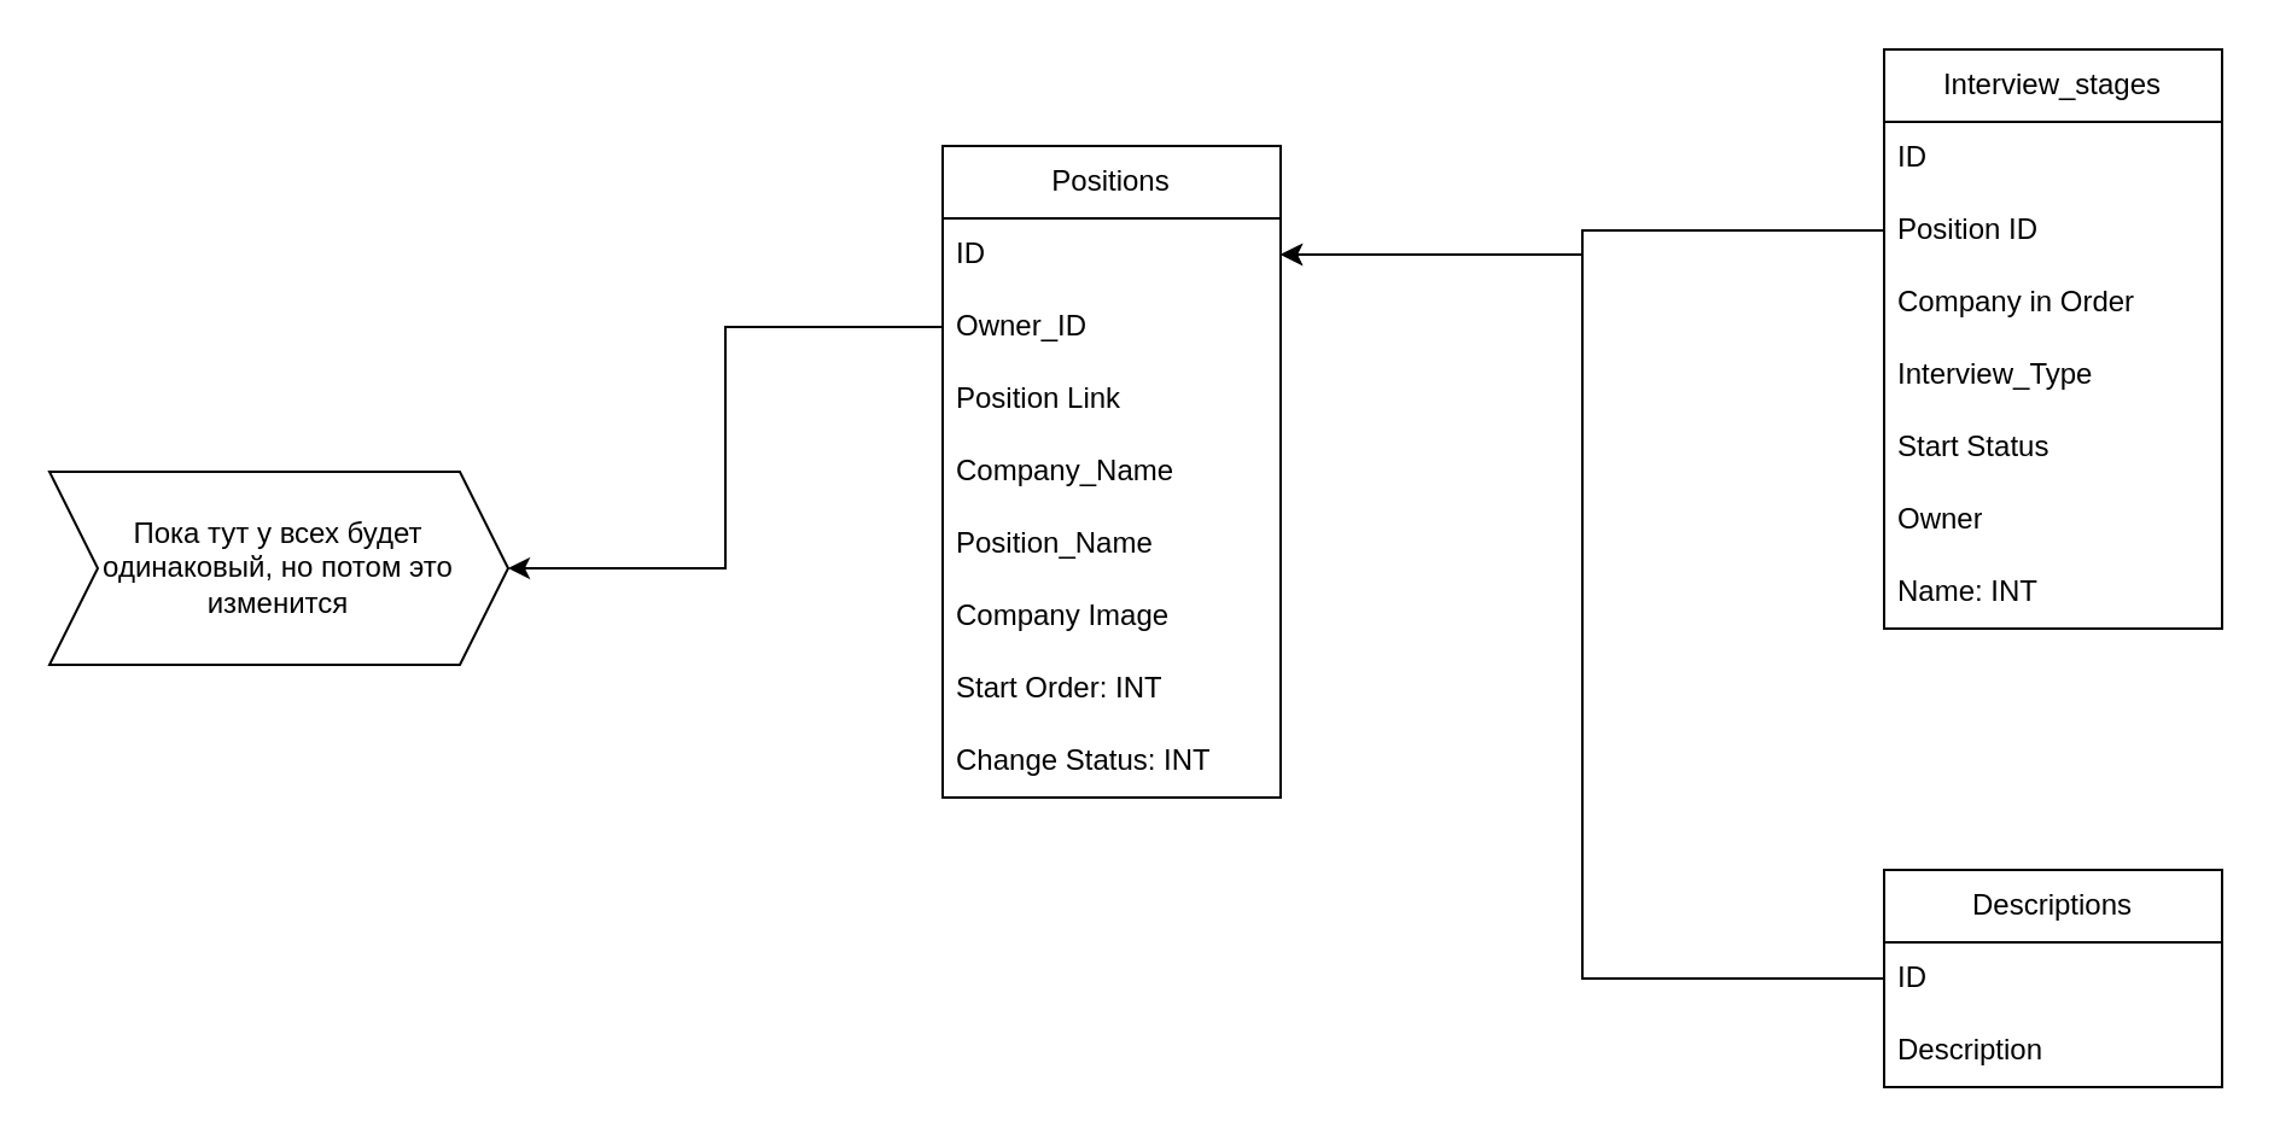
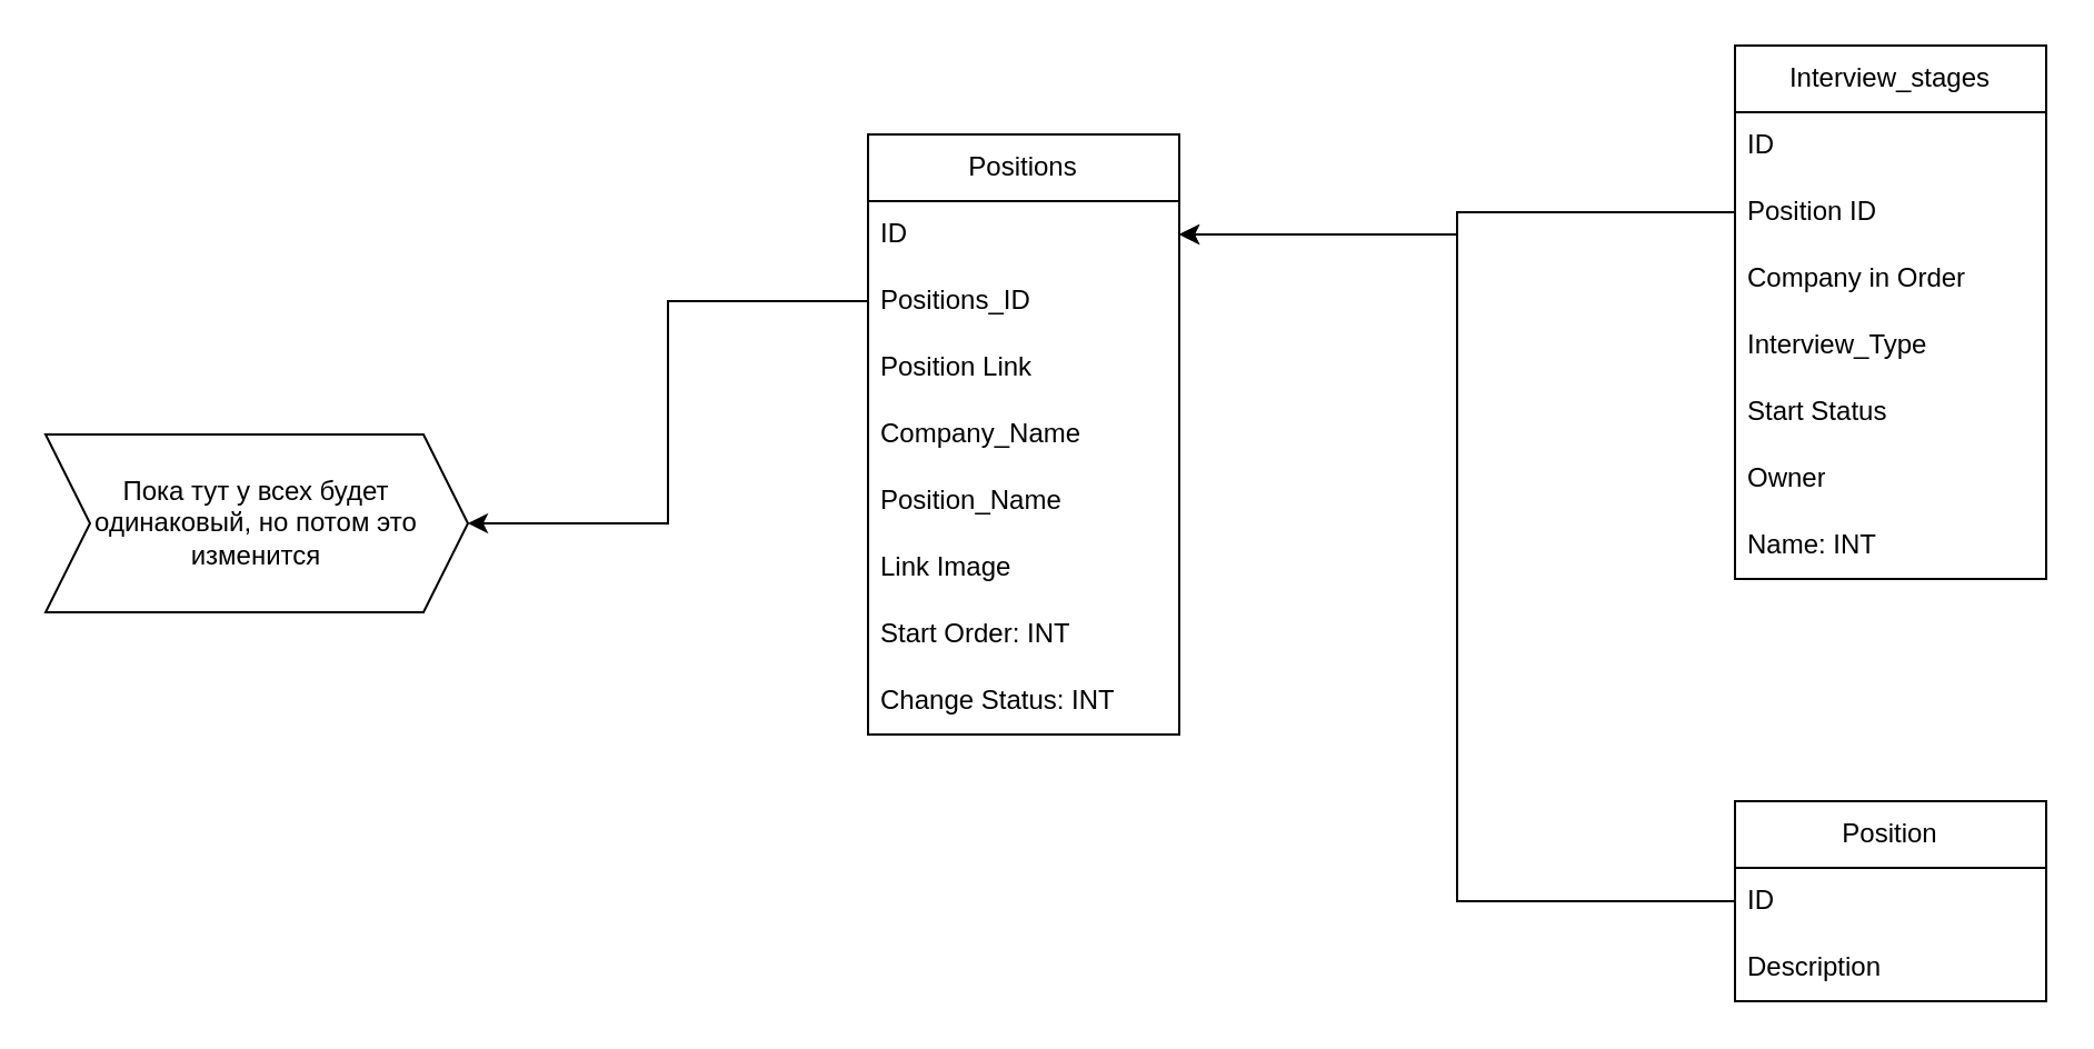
  <mxCell id="0" />
  <mxCell id="1" parent="0" />
  <mxCell id="2" value="Positions" style="swimlane;fontStyle=0;childLayout=stackLayout;horizontal=1;startSize=30;horizontalStack=0;resizeParent=1;resizeParentMax=0;resizeLast=0;collapsible=1;marginBottom=0;whiteSpace=wrap;html=1;" parent="1" vertex="1"><mxGeometry x="390" y="60" width="140" height="270" as="geometry"><mxRectangle x="110" y="170" width="60" height="30" as="alternateBounds" /></mxGeometry></mxCell>
  <mxCell id="3" value="ID" style="text;strokeColor=none;fillColor=none;align=left;verticalAlign=middle;spacingLeft=4;spacingRight=4;overflow=hidden;points=[[0,0.5],[1,0.5]];portConstraint=eastwest;rotatable=0;whiteSpace=wrap;html=1;" parent="2" vertex="1"><mxGeometry y="30" width="140" height="30" as="geometry" /></mxCell>
- <mxCell id="4" value="Owner_ID" style="text;strokeColor=none;fillColor=none;align=left;verticalAlign=middle;spacingLeft=4;spacingRight=4;overflow=hidden;points=[[0,0.5],[1,0.5]];portConstraint=eastwest;rotatable=0;whiteSpace=wrap;html=1;" parent="2" vertex="1"><mxGeometry y="60" width="140" height="30" as="geometry" /></mxCell>
+ <mxCell id="4" value="Positions_ID" style="text;strokeColor=none;fillColor=none;align=left;verticalAlign=middle;spacingLeft=4;spacingRight=4;overflow=hidden;points=[[0,0.5],[1,0.5]];portConstraint=eastwest;rotatable=0;whiteSpace=wrap;html=1;" parent="2" vertex="1"><mxGeometry y="60" width="140" height="30" as="geometry" /></mxCell>
  <mxCell id="5" value="Position Link" style="text;strokeColor=none;fillColor=none;align=left;verticalAlign=middle;spacingLeft=4;spacingRight=4;overflow=hidden;points=[[0,0.5],[1,0.5]];portConstraint=eastwest;rotatable=0;whiteSpace=wrap;html=1;" parent="2" vertex="1"><mxGeometry y="90" width="140" height="30" as="geometry" /></mxCell>
  <mxCell id="6" value="Company_Name" style="text;strokeColor=none;fillColor=none;align=left;verticalAlign=middle;spacingLeft=4;spacingRight=4;overflow=hidden;points=[[0,0.5],[1,0.5]];portConstraint=eastwest;rotatable=0;whiteSpace=wrap;html=1;" parent="2" vertex="1"><mxGeometry y="120" width="140" height="30" as="geometry" /></mxCell>
  <mxCell id="7" value="Position_Name" style="text;strokeColor=none;fillColor=none;align=left;verticalAlign=middle;spacingLeft=4;spacingRight=4;overflow=hidden;points=[[0,0.5],[1,0.5]];portConstraint=eastwest;rotatable=0;whiteSpace=wrap;html=1;" parent="2" vertex="1"><mxGeometry y="150" width="140" height="30" as="geometry" /></mxCell>
- <mxCell id="8" value="Company Image" style="text;strokeColor=none;fillColor=none;align=left;verticalAlign=middle;spacingLeft=4;spacingRight=4;overflow=hidden;points=[[0,0.5],[1,0.5]];portConstraint=eastwest;rotatable=0;whiteSpace=wrap;html=1;" vertex="1" parent="2"><mxGeometry y="180" width="140" height="30" as="geometry" /></mxCell>
+ <mxCell id="8" value="Link Image" style="text;strokeColor=none;fillColor=none;align=left;verticalAlign=middle;spacingLeft=4;spacingRight=4;overflow=hidden;points=[[0,0.5],[1,0.5]];portConstraint=eastwest;rotatable=0;whiteSpace=wrap;html=1;" vertex="1" parent="2"><mxGeometry y="180" width="140" height="30" as="geometry" /></mxCell>
  <mxCell id="9" value="Start Order: INT" style="text;strokeColor=none;fillColor=none;align=left;verticalAlign=middle;spacingLeft=4;spacingRight=4;overflow=hidden;points=[[0,0.5],[1,0.5]];portConstraint=eastwest;rotatable=0;whiteSpace=wrap;html=1;" parent="2" vertex="1"><mxGeometry y="210" width="140" height="30" as="geometry" /></mxCell>
  <mxCell id="10" value="Change Status: INT" style="text;strokeColor=none;fillColor=none;align=left;verticalAlign=middle;spacingLeft=4;spacingRight=4;overflow=hidden;points=[[0,0.5],[1,0.5]];portConstraint=eastwest;rotatable=0;whiteSpace=wrap;html=1;" parent="2" vertex="1"><mxGeometry y="240" width="140" height="30" as="geometry" /></mxCell>
  <mxCell id="11" value="Interview_stages" style="swimlane;fontStyle=0;childLayout=stackLayout;horizontal=1;startSize=30;horizontalStack=0;resizeParent=1;resizeParentMax=0;resizeLast=0;collapsible=1;marginBottom=0;whiteSpace=wrap;html=1;" parent="1" vertex="1"><mxGeometry x="780" y="20" width="140" height="240" as="geometry" /></mxCell>
  <mxCell id="12" value="ID" style="text;strokeColor=none;fillColor=none;align=left;verticalAlign=middle;spacingLeft=4;spacingRight=4;overflow=hidden;points=[[0,0.5],[1,0.5]];portConstraint=eastwest;rotatable=0;whiteSpace=wrap;html=1;" parent="11" vertex="1"><mxGeometry y="30" width="140" height="30" as="geometry" /></mxCell>
  <mxCell id="13" value="Position ID" style="text;strokeColor=none;fillColor=none;align=left;verticalAlign=middle;spacingLeft=4;spacingRight=4;overflow=hidden;points=[[0,0.5],[1,0.5]];portConstraint=eastwest;rotatable=0;whiteSpace=wrap;html=1;" parent="11" vertex="1"><mxGeometry y="60" width="140" height="30" as="geometry" /></mxCell>
  <mxCell id="14" value="Company in Order" style="text;strokeColor=none;fillColor=none;align=left;verticalAlign=middle;spacingLeft=4;spacingRight=4;overflow=hidden;points=[[0,0.5],[1,0.5]];portConstraint=eastwest;rotatable=0;whiteSpace=wrap;html=1;" parent="11" vertex="1"><mxGeometry y="90" width="140" height="30" as="geometry" /></mxCell>
  <mxCell id="15" value="Interview_Type" style="text;strokeColor=none;fillColor=none;align=left;verticalAlign=middle;spacingLeft=4;spacingRight=4;overflow=hidden;points=[[0,0.5],[1,0.5]];portConstraint=eastwest;rotatable=0;whiteSpace=wrap;html=1;" parent="11" vertex="1"><mxGeometry y="120" width="140" height="30" as="geometry" /></mxCell>
  <mxCell id="16" value="Start Status" style="text;strokeColor=none;fillColor=none;align=left;verticalAlign=middle;spacingLeft=4;spacingRight=4;overflow=hidden;points=[[0,0.5],[1,0.5]];portConstraint=eastwest;rotatable=0;whiteSpace=wrap;html=1;" parent="11" vertex="1"><mxGeometry y="150" width="140" height="30" as="geometry" /></mxCell>
  <mxCell id="17" value="Owner" style="text;strokeColor=none;fillColor=none;align=left;verticalAlign=middle;spacingLeft=4;spacingRight=4;overflow=hidden;points=[[0,0.5],[1,0.5]];portConstraint=eastwest;rotatable=0;whiteSpace=wrap;html=1;" parent="11" vertex="1"><mxGeometry y="180" width="140" height="30" as="geometry" /></mxCell>
  <mxCell id="18" value="Name: INT" style="text;strokeColor=none;fillColor=none;align=left;verticalAlign=middle;spacingLeft=4;spacingRight=4;overflow=hidden;points=[[0,0.5],[1,0.5]];portConstraint=eastwest;rotatable=0;whiteSpace=wrap;html=1;" parent="11" vertex="1"><mxGeometry y="210" width="140" height="30" as="geometry" /></mxCell>
  <mxCell id="19" style="edgeStyle=orthogonalEdgeStyle;rounded=0;orthogonalLoop=1;jettySize=auto;html=1;exitX=0;exitY=0.5;exitDx=0;exitDy=0;entryX=1;entryY=0.5;entryDx=0;entryDy=0;" parent="1" source="4" target="20" edge="1"><mxGeometry relative="1" as="geometry"><mxPoint x="430" y="235" as="targetPoint" /></mxGeometry></mxCell>
  <mxCell id="20" value="Пока тут у всех будет одинаковый, но потом это изменится" style="shape=step;perimeter=stepPerimeter;whiteSpace=wrap;html=1;fixedSize=1;" parent="1" vertex="1"><mxGeometry x="20" y="195" width="190" height="80" as="geometry" /></mxCell>
- <mxCell id="21" value="Descriptions" style="swimlane;fontStyle=0;childLayout=stackLayout;horizontal=1;startSize=30;horizontalStack=0;resizeParent=1;resizeParentMax=0;resizeLast=0;collapsible=1;marginBottom=0;whiteSpace=wrap;html=1;" parent="1" vertex="1"><mxGeometry x="780" y="360" width="140" height="90" as="geometry" /></mxCell>
+ <mxCell id="21" value="Position" style="swimlane;fontStyle=0;childLayout=stackLayout;horizontal=1;startSize=30;horizontalStack=0;resizeParent=1;resizeParentMax=0;resizeLast=0;collapsible=1;marginBottom=0;whiteSpace=wrap;html=1;" parent="1" vertex="1"><mxGeometry x="780" y="360" width="140" height="90" as="geometry" /></mxCell>
  <mxCell id="22" value="ID" style="text;strokeColor=none;fillColor=none;align=left;verticalAlign=middle;spacingLeft=4;spacingRight=4;overflow=hidden;points=[[0,0.5],[1,0.5]];portConstraint=eastwest;rotatable=0;whiteSpace=wrap;html=1;" parent="21" vertex="1"><mxGeometry y="30" width="140" height="30" as="geometry" /></mxCell>
  <mxCell id="23" value="Description" style="text;strokeColor=none;fillColor=none;align=left;verticalAlign=middle;spacingLeft=4;spacingRight=4;overflow=hidden;points=[[0,0.5],[1,0.5]];portConstraint=eastwest;rotatable=0;whiteSpace=wrap;html=1;" parent="21" vertex="1"><mxGeometry y="60" width="140" height="30" as="geometry" /></mxCell>
  <mxCell id="24" style="edgeStyle=orthogonalEdgeStyle;rounded=0;orthogonalLoop=1;jettySize=auto;html=1;exitX=0;exitY=0.5;exitDx=0;exitDy=0;entryX=1;entryY=0.5;entryDx=0;entryDy=0;" parent="1" source="22" target="3" edge="1"><mxGeometry relative="1" as="geometry"><mxPoint x="530" y="345" as="targetPoint" /></mxGeometry></mxCell>
  <mxCell id="25" style="edgeStyle=orthogonalEdgeStyle;rounded=0;orthogonalLoop=1;jettySize=auto;html=1;exitX=0;exitY=0.5;exitDx=0;exitDy=0;entryX=1;entryY=0.5;entryDx=0;entryDy=0;" parent="1" source="13" target="3" edge="1"><mxGeometry relative="1" as="geometry"><mxPoint x="530" y="315" as="targetPoint" /></mxGeometry></mxCell>
